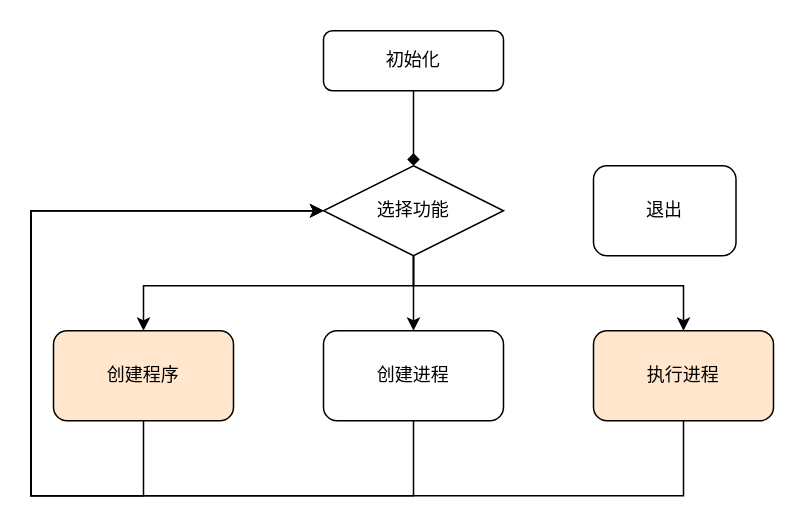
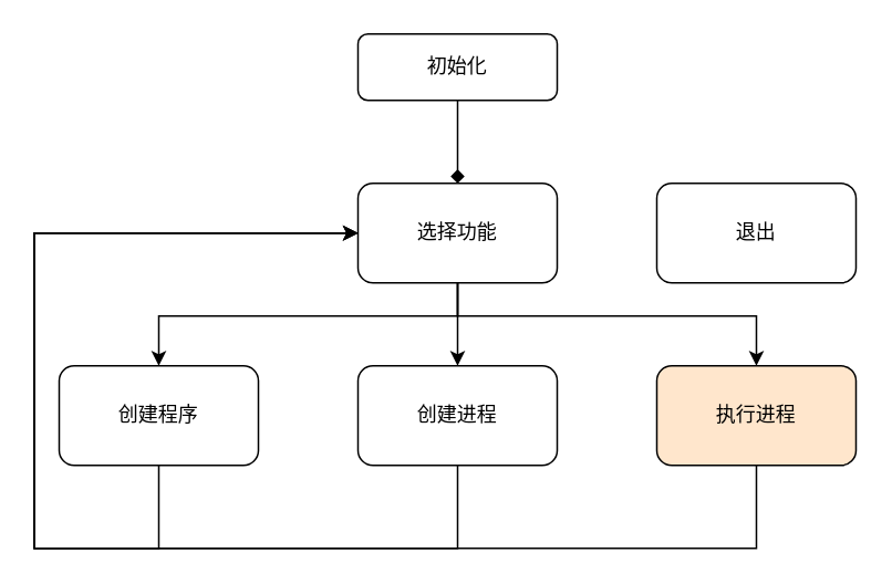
  <mxCell id="0" />
  <mxCell id="1" parent="0" />
  <mxCell id="2" value="" style="edgeStyle=orthogonalEdgeStyle;rounded=0;orthogonalLoop=1;jettySize=auto;html=1;endArrow=diamond;" edge="1" parent="1" source="3" target="7"><mxGeometry relative="1" as="geometry" /></mxCell>
  <mxCell id="3" value="初始化" style="rounded=1;whiteSpace=wrap;html=1;" vertex="1" parent="1"><mxGeometry x="215" y="20" width="120" height="40" as="geometry" /></mxCell>
  <mxCell id="4" value="" style="edgeStyle=orthogonalEdgeStyle;rounded=0;orthogonalLoop=1;jettySize=auto;html=1;" edge="1" parent="1" source="7" target="11"><mxGeometry relative="1" as="geometry" /></mxCell>
  <mxCell id="5" style="edgeStyle=orthogonalEdgeStyle;rounded=0;orthogonalLoop=1;jettySize=auto;html=1;entryX=0.5;entryY=0;entryDx=0;entryDy=0;" edge="1" parent="1" source="7" target="9"><mxGeometry relative="1" as="geometry"><Array as="points"><mxPoint x="275" y="190" /><mxPoint x="95" y="190" /></Array></mxGeometry></mxCell>
  <mxCell id="6" style="edgeStyle=orthogonalEdgeStyle;rounded=0;orthogonalLoop=1;jettySize=auto;html=1;entryX=0.5;entryY=0;entryDx=0;entryDy=0;" edge="1" parent="1" source="7" target="13"><mxGeometry relative="1" as="geometry"><Array as="points"><mxPoint x="275" y="190" /><mxPoint x="455" y="190" /></Array></mxGeometry></mxCell>
- <mxCell id="7" value="选择功能" style="rhombus;whiteSpace=wrap;html=1;" vertex="1" parent="1"><mxGeometry x="215" y="110" width="120" height="60" as="geometry" /></mxCell>
+ <mxCell id="7" value="选择功能" style="rounded=1;whiteSpace=wrap;html=1;" vertex="1" parent="1"><mxGeometry x="215" y="110" width="120" height="60" as="geometry" /></mxCell>
  <mxCell id="8" style="edgeStyle=orthogonalEdgeStyle;rounded=0;orthogonalLoop=1;jettySize=auto;html=1;" edge="1" parent="1" source="9" target="7"><mxGeometry relative="1" as="geometry"><Array as="points"><mxPoint x="95" y="330" /><mxPoint x="20" y="330" /><mxPoint x="20" y="140" /></Array></mxGeometry></mxCell>
- <mxCell id="9" value="创建程序" style="rounded=1;whiteSpace=wrap;html=1;fillColor=#ffe6cc;" vertex="1" parent="1"><mxGeometry x="35" y="220" width="120" height="60" as="geometry" /></mxCell>
+ <mxCell id="9" value="创建程序" style="rounded=1;whiteSpace=wrap;html=1;" vertex="1" parent="1"><mxGeometry x="35" y="220" width="120" height="60" as="geometry" /></mxCell>
  <mxCell id="10" style="edgeStyle=orthogonalEdgeStyle;rounded=0;orthogonalLoop=1;jettySize=auto;html=1;entryX=0;entryY=0.5;entryDx=0;entryDy=0;" edge="1" parent="1" source="11" target="7"><mxGeometry relative="1" as="geometry"><Array as="points"><mxPoint x="275" y="330" /><mxPoint x="20" y="330" /><mxPoint x="20" y="140" /></Array></mxGeometry></mxCell>
  <mxCell id="11" value="创建进程" style="rounded=1;whiteSpace=wrap;html=1;" vertex="1" parent="1"><mxGeometry x="215" y="220" width="120" height="60" as="geometry" /></mxCell>
  <mxCell id="12" style="edgeStyle=orthogonalEdgeStyle;rounded=0;orthogonalLoop=1;jettySize=auto;html=1;exitX=0.5;exitY=1;exitDx=0;exitDy=0;entryX=0;entryY=0.5;entryDx=0;entryDy=0;" edge="1" parent="1" source="13" target="7"><mxGeometry relative="1" as="geometry"><Array as="points"><mxPoint x="455" y="330" /><mxPoint x="20" y="330" /><mxPoint x="20" y="140" /></Array></mxGeometry></mxCell>
  <mxCell id="13" value="执行进程" style="rounded=1;whiteSpace=wrap;html=1;fillColor=#ffe6cc;" vertex="1" parent="1"><mxGeometry x="395" y="220" width="120" height="60" as="geometry" /></mxCell>
- <mxCell id="14" value="退出" style="rounded=1;whiteSpace=wrap;html=1;" vertex="1" parent="1"><mxGeometry x="395" y="110" width="95" height="60" as="geometry" /></mxCell>
+ <mxCell id="14" value="退出" style="rounded=1;whiteSpace=wrap;html=1;" vertex="1" parent="1"><mxGeometry x="395" y="110" width="120" height="60" as="geometry" /></mxCell>
